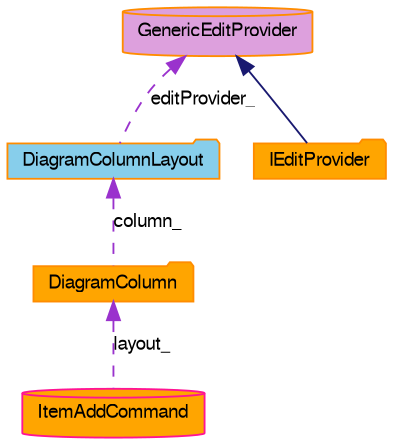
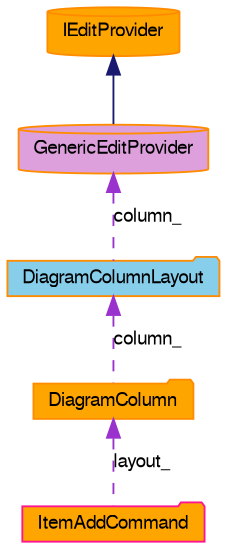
  digraph {
    node [color=darkorange fillcolor=orange fontname=FreeSans fontsize=10 shape=cylinder style=filled]
    edge [color=darkorchid3 dir=back fontname=FreeSans fontsize=10 labelfontname=FreeSans labelfontsize=10 style=dashed]
-   n1 [color=deeppink fontcolor=black height=0.2 label=ItemAddCommand width=0.4]
+   n1 [color=deeppink fontcolor=black height=0.2 label=ItemAddCommand shape=folder width=0.4]
    n2 [height=0.2 label=DiagramColumn shape=folder width=0.4]
    n3 [fillcolor=skyblue height=0.2 label=DiagramColumnLayout shape=folder width=0.4]
    n4 [fillcolor=plum height=0.2 label=GenericEditProvider width=0.4]
-   n5 [height=0.2 label=IEditProvider shape=folder width=0.4]
+   n5 [height=0.2 label=IEditProvider width=0.4]
    n2 -> n1 [label=layout_]
    n3 -> n2 [label=column_]
-   n4 -> n3 [label=editProvider_]
-   n4 -> n5 [color=midnightblue style=solid]
+   n4 -> n3 [label=column_]
+   n5 -> n4 [color=midnightblue style=solid]
  }
